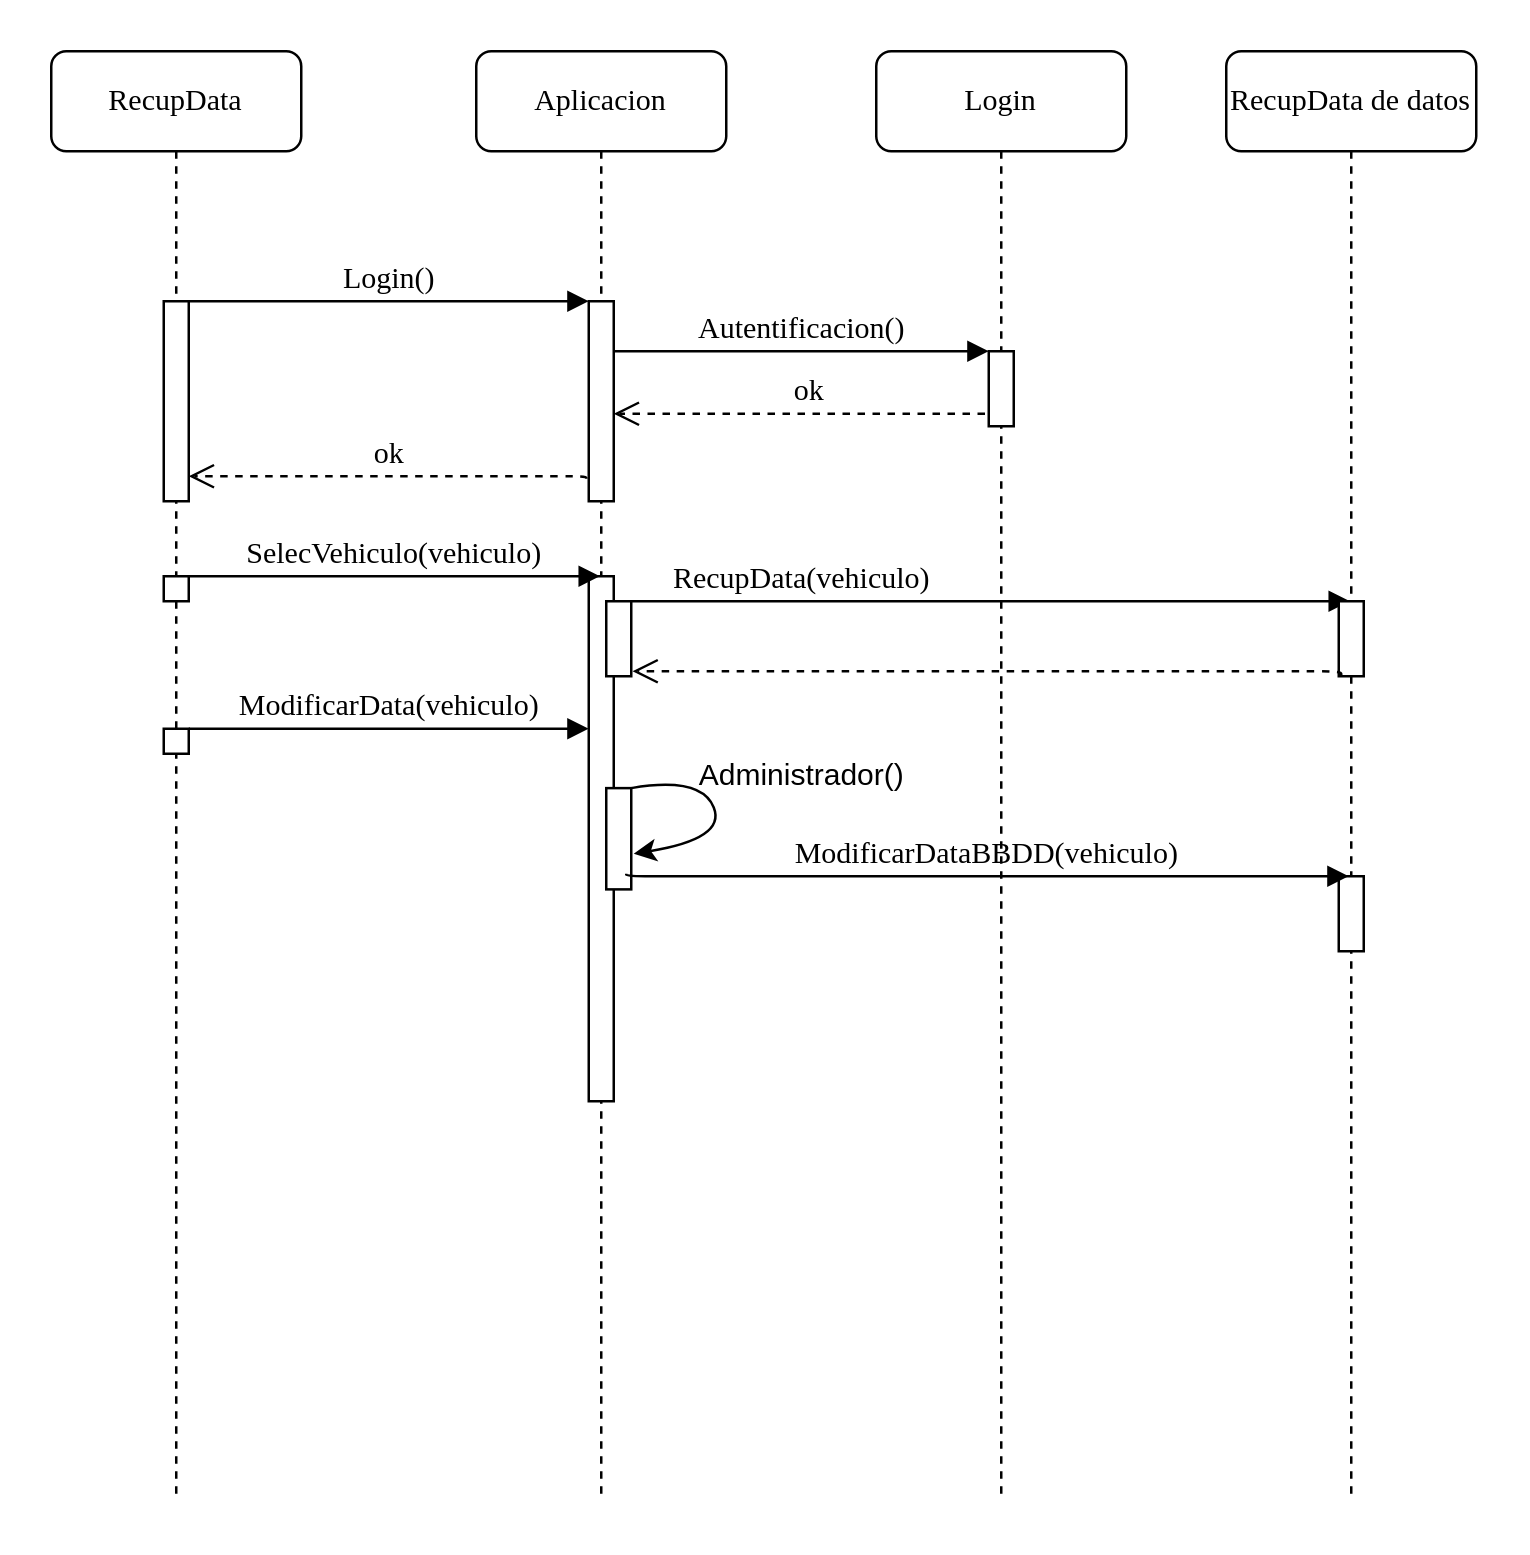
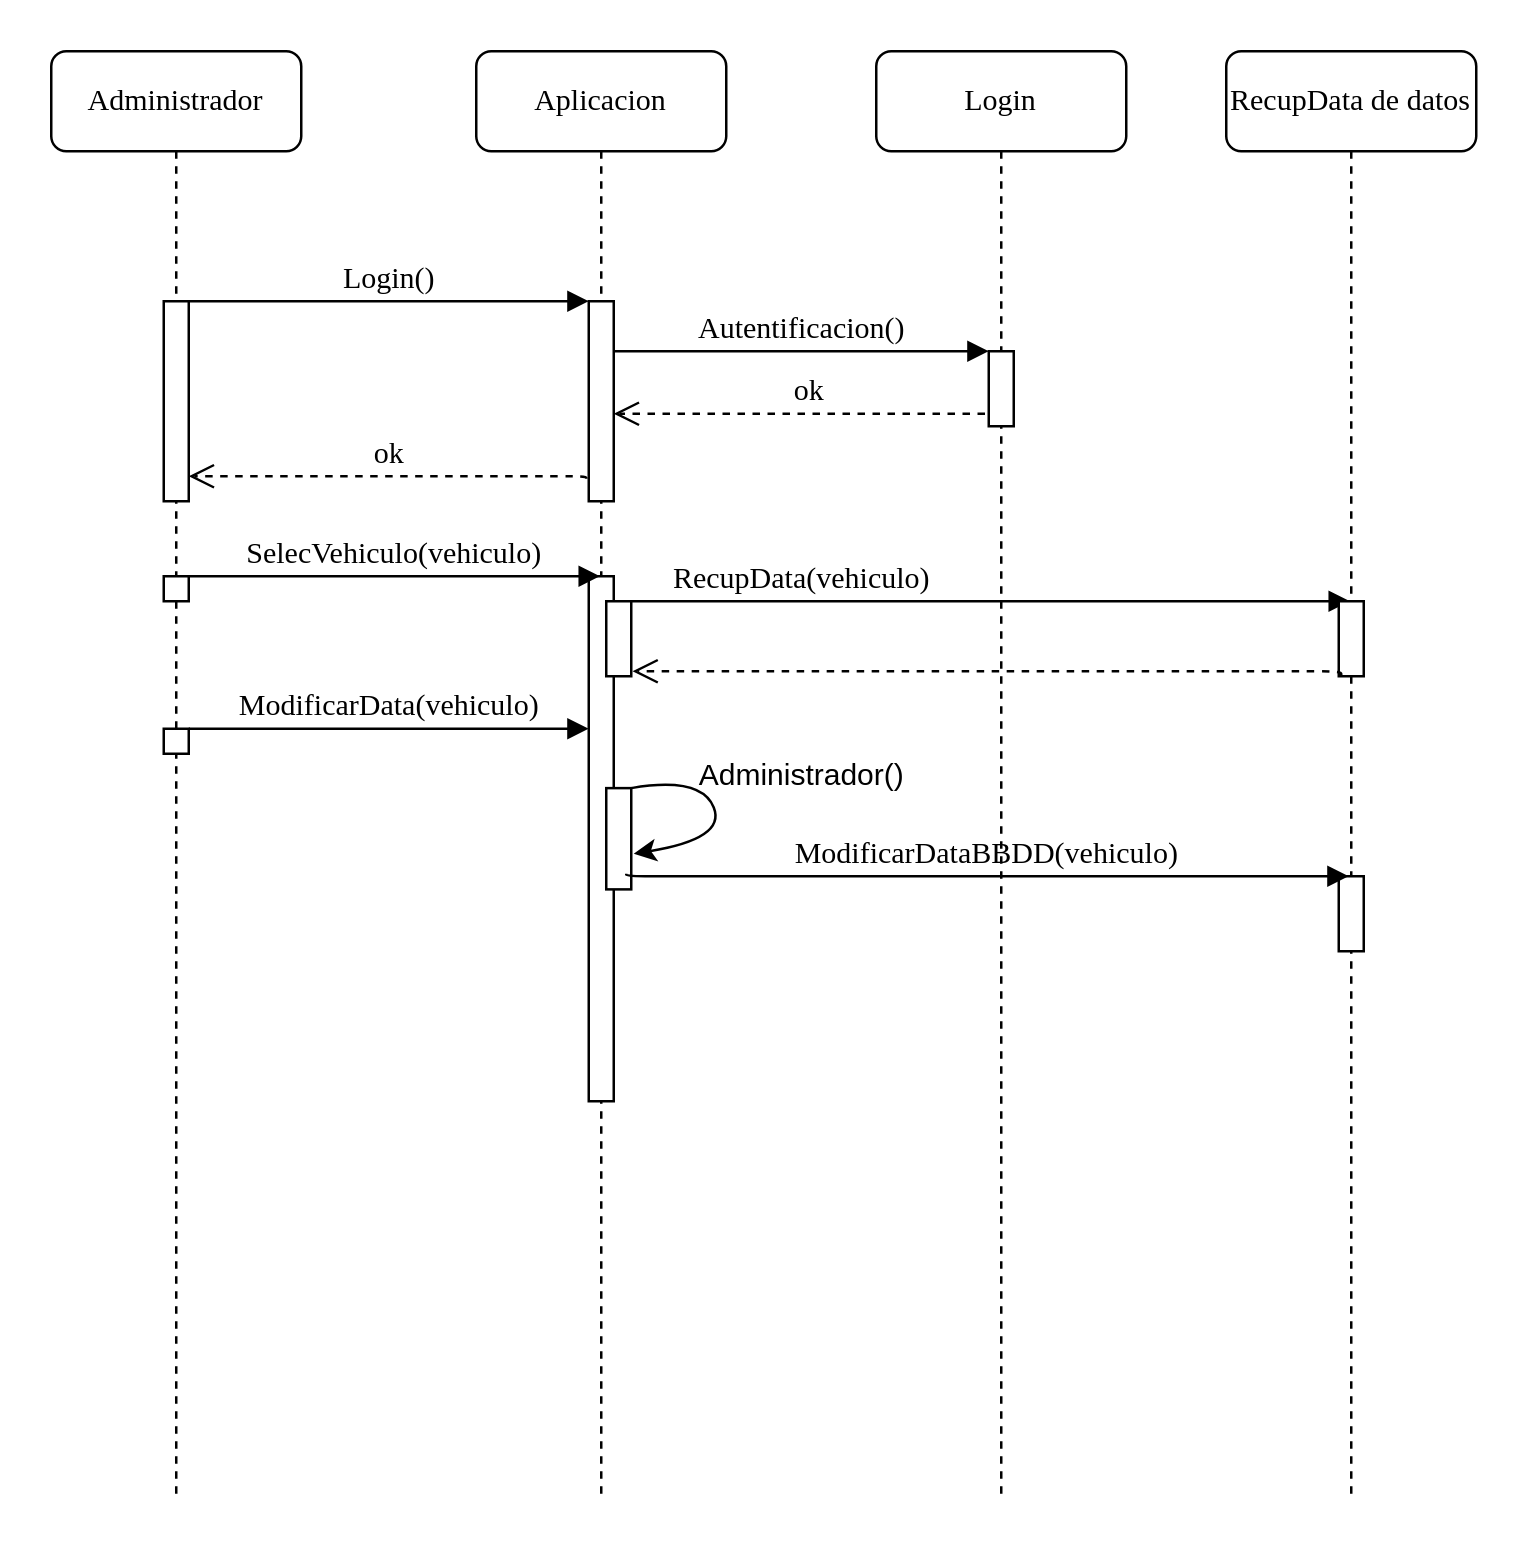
  <mxCell id="0" />
  <mxCell id="1" parent="0" />
  <mxCell id="2" value="Aplicacion" style="shape=umlLifeline;perimeter=lifelinePerimeter;whiteSpace=wrap;html=1;container=1;collapsible=0;recursiveResize=0;outlineConnect=0;rounded=1;shadow=0;comic=0;labelBackgroundColor=none;strokeWidth=1;fontFamily=Verdana;fontSize=12;align=center;" parent="1" vertex="1"><mxGeometry x="190" y="20" width="100" height="580" as="geometry" /></mxCell>
  <mxCell id="3" value="" style="html=1;points=[];perimeter=orthogonalPerimeter;rounded=0;shadow=0;comic=0;labelBackgroundColor=none;strokeWidth=1;fontFamily=Verdana;fontSize=12;align=center;" parent="2" vertex="1"><mxGeometry x="45" y="100" width="10" height="80" as="geometry" /></mxCell>
  <mxCell id="4" value="ok" style="html=1;verticalAlign=bottom;endArrow=open;dashed=1;endSize=8;labelBackgroundColor=none;fontFamily=Verdana;fontSize=12;edgeStyle=elbowEdgeStyle;elbow=vertical;" edge="1" parent="2"><mxGeometry relative="1" as="geometry"><mxPoint x="55" y="145" as="targetPoint" /><Array as="points"><mxPoint x="130" y="145" /><mxPoint x="160" y="145" /></Array><mxPoint x="209.5" y="145" as="sourcePoint" /></mxGeometry></mxCell>
  <mxCell id="5" value="" style="html=1;points=[];perimeter=orthogonalPerimeter;rounded=0;shadow=0;comic=0;labelBackgroundColor=none;strokeWidth=1;fontFamily=Verdana;fontSize=12;align=center;" vertex="1" parent="2"><mxGeometry x="45" y="210" width="10" height="210" as="geometry" /></mxCell>
  <mxCell id="6" value="RecupData(vehiculo)" style="html=1;verticalAlign=bottom;endArrow=block;labelBackgroundColor=none;fontFamily=Verdana;fontSize=12;edgeStyle=elbowEdgeStyle;elbow=vertical;" edge="1" parent="2" target="20"><mxGeometry x="-0.491" relative="1" as="geometry"><mxPoint x="55" y="220" as="sourcePoint" /><mxPoint x="185" y="220.0" as="targetPoint" /><mxPoint as="offset" /></mxGeometry></mxCell>
  <mxCell id="7" value="" style="html=1;points=[];perimeter=orthogonalPerimeter;rounded=0;shadow=0;comic=0;labelBackgroundColor=none;strokeWidth=1;fontFamily=Verdana;fontSize=12;align=center;" vertex="1" parent="2"><mxGeometry x="52" y="220" width="10" height="30" as="geometry" /></mxCell>
  <mxCell id="8" value="" style="html=1;points=[];perimeter=orthogonalPerimeter;rounded=0;shadow=0;comic=0;labelBackgroundColor=none;strokeWidth=1;fontFamily=Verdana;fontSize=12;align=center;" vertex="1" parent="2"><mxGeometry x="52" y="294.75" width="10" height="40.5" as="geometry" /></mxCell>
  <mxCell id="9" value="" style="curved=1;endArrow=classic;html=1;rounded=0;entryX=1.1;entryY=0.648;entryDx=0;entryDy=0;entryPerimeter=0;" edge="1" parent="2" source="8" target="8"><mxGeometry width="50" height="50" relative="1" as="geometry"><mxPoint x="150" y="280" as="sourcePoint" /><mxPoint x="300" y="190" as="targetPoint" /><Array as="points"><mxPoint x="90" y="290" /><mxPoint x="100" y="315" /></Array></mxGeometry></mxCell>
  <mxCell id="10" value="Login" style="shape=umlLifeline;perimeter=lifelinePerimeter;whiteSpace=wrap;html=1;container=1;collapsible=0;recursiveResize=0;outlineConnect=0;rounded=1;shadow=0;comic=0;labelBackgroundColor=none;strokeWidth=1;fontFamily=Verdana;fontSize=12;align=center;" parent="1" vertex="1"><mxGeometry x="350" y="20" width="100" height="580" as="geometry" /></mxCell>
  <mxCell id="11" value="" style="html=1;points=[];perimeter=orthogonalPerimeter;rounded=0;shadow=0;comic=0;labelBackgroundColor=none;strokeWidth=1;fontFamily=Verdana;fontSize=12;align=center;" parent="10" vertex="1"><mxGeometry x="45" y="120" width="10" height="30" as="geometry" /></mxCell>
- <mxCell id="12" value="RecupData" style="shape=umlLifeline;perimeter=lifelinePerimeter;whiteSpace=wrap;html=1;container=1;collapsible=0;recursiveResize=0;outlineConnect=0;rounded=1;shadow=0;comic=0;labelBackgroundColor=none;strokeWidth=1;fontFamily=Verdana;fontSize=12;align=center;" parent="1" vertex="1"><mxGeometry x="20" y="20" width="100" height="580" as="geometry" /></mxCell>
+ <mxCell id="12" value="Administrador" style="shape=umlLifeline;perimeter=lifelinePerimeter;whiteSpace=wrap;html=1;container=1;collapsible=0;recursiveResize=0;outlineConnect=0;rounded=1;shadow=0;comic=0;labelBackgroundColor=none;strokeWidth=1;fontFamily=Verdana;fontSize=12;align=center;" parent="1" vertex="1"><mxGeometry x="20" y="20" width="100" height="580" as="geometry" /></mxCell>
  <mxCell id="13" value="" style="html=1;points=[];perimeter=orthogonalPerimeter;rounded=0;shadow=0;comic=0;labelBackgroundColor=none;strokeWidth=1;fontFamily=Verdana;fontSize=12;align=center;" parent="12" vertex="1"><mxGeometry x="45" y="100" width="10" height="80" as="geometry" /></mxCell>
  <mxCell id="14" value="ok" style="html=1;verticalAlign=bottom;endArrow=open;dashed=1;endSize=8;labelBackgroundColor=none;fontFamily=Verdana;fontSize=12;edgeStyle=elbowEdgeStyle;elbow=vertical;exitX=-0.1;exitY=0.888;exitDx=0;exitDy=0;exitPerimeter=0;" edge="1" parent="12" source="3"><mxGeometry relative="1" as="geometry"><mxPoint x="55" y="170" as="targetPoint" /><Array as="points"><mxPoint x="130" y="170" /><mxPoint x="160" y="170" /></Array><mxPoint x="210" y="170" as="sourcePoint" /></mxGeometry></mxCell>
  <mxCell id="15" value="" style="html=1;points=[];perimeter=orthogonalPerimeter;rounded=0;shadow=0;comic=0;labelBackgroundColor=none;strokeWidth=1;fontFamily=Verdana;fontSize=12;align=center;" vertex="1" parent="12"><mxGeometry x="45" y="210" width="10" height="10" as="geometry" /></mxCell>
  <mxCell id="16" value="SelecVehiculo(vehiculo)" style="html=1;verticalAlign=bottom;endArrow=block;labelBackgroundColor=none;fontFamily=Verdana;fontSize=12;edgeStyle=elbowEdgeStyle;elbow=vertical;" edge="1" parent="12" target="2"><mxGeometry relative="1" as="geometry"><mxPoint x="55" y="210" as="sourcePoint" /><mxPoint x="185" y="210.0" as="targetPoint" /></mxGeometry></mxCell>
  <mxCell id="17" value="" style="html=1;points=[];perimeter=orthogonalPerimeter;rounded=0;shadow=0;comic=0;labelBackgroundColor=none;strokeWidth=1;fontFamily=Verdana;fontSize=12;align=center;" vertex="1" parent="12"><mxGeometry x="45" y="271" width="10" height="10" as="geometry" /></mxCell>
  <mxCell id="18" value="Login()" style="html=1;verticalAlign=bottom;endArrow=block;entryX=0;entryY=0;labelBackgroundColor=none;fontFamily=Verdana;fontSize=12;edgeStyle=elbowEdgeStyle;elbow=vertical;" parent="1" source="13" target="3" edge="1"><mxGeometry relative="1" as="geometry"><mxPoint x="170" y="130" as="sourcePoint" /></mxGeometry></mxCell>
  <mxCell id="19" value="Autentificacion()" style="html=1;verticalAlign=bottom;endArrow=block;entryX=0;entryY=0;labelBackgroundColor=none;fontFamily=Verdana;fontSize=12;edgeStyle=elbowEdgeStyle;elbow=vertical;" parent="1" source="3" target="11" edge="1"><mxGeometry relative="1" as="geometry"><mxPoint x="320" y="140" as="sourcePoint" /></mxGeometry></mxCell>
  <mxCell id="20" value="RecupData de datos" style="shape=umlLifeline;perimeter=lifelinePerimeter;whiteSpace=wrap;html=1;container=1;collapsible=0;recursiveResize=0;outlineConnect=0;rounded=1;shadow=0;comic=0;labelBackgroundColor=none;strokeWidth=1;fontFamily=Verdana;fontSize=12;align=center;" vertex="1" parent="1"><mxGeometry x="490" y="20" width="100" height="580" as="geometry" /></mxCell>
  <mxCell id="21" value="" style="html=1;points=[];perimeter=orthogonalPerimeter;rounded=0;shadow=0;comic=0;labelBackgroundColor=none;strokeWidth=1;fontFamily=Verdana;fontSize=12;align=center;" vertex="1" parent="20"><mxGeometry x="45" y="220" width="10" height="30" as="geometry" /></mxCell>
  <mxCell id="22" value="" style="html=1;verticalAlign=bottom;endArrow=open;dashed=1;endSize=8;labelBackgroundColor=none;fontFamily=Verdana;fontSize=12;edgeStyle=elbowEdgeStyle;elbow=vertical;exitX=0.1;exitY=1;exitDx=0;exitDy=0;exitPerimeter=0;" edge="1" parent="20" source="21"><mxGeometry x="0.247" relative="1" as="geometry"><mxPoint x="-237.5" y="248" as="targetPoint" /><Array as="points"><mxPoint x="-21.5" y="248" /><mxPoint x="8.5" y="248" /></Array><mxPoint x="41" y="248" as="sourcePoint" /><mxPoint as="offset" /></mxGeometry></mxCell>
  <mxCell id="23" value="" style="html=1;points=[];perimeter=orthogonalPerimeter;rounded=0;shadow=0;comic=0;labelBackgroundColor=none;strokeWidth=1;fontFamily=Verdana;fontSize=12;align=center;" vertex="1" parent="20"><mxGeometry x="45" y="330" width="10" height="30" as="geometry" /></mxCell>
  <mxCell id="24" value="ModificarData(vehiculo)" style="html=1;verticalAlign=bottom;endArrow=block;entryX=0;entryY=0;labelBackgroundColor=none;fontFamily=Verdana;fontSize=12;edgeStyle=elbowEdgeStyle;elbow=vertical;" edge="1" parent="1" source="17"><mxGeometry relative="1" as="geometry"><mxPoint x="105" y="291" as="sourcePoint" /><mxPoint x="235" y="291" as="targetPoint" /></mxGeometry></mxCell>
  <mxCell id="25" value="ModificarDataBBDD(vehiculo)" style="html=1;verticalAlign=bottom;endArrow=block;labelBackgroundColor=none;fontFamily=Verdana;fontSize=12;edgeStyle=elbowEdgeStyle;elbow=vertical;entryX=0.6;entryY=-0.033;entryDx=0;entryDy=0;entryPerimeter=0;" edge="1" parent="1"><mxGeometry relative="1" as="geometry"><mxPoint x="250" y="349" as="sourcePoint" /><mxPoint x="539" y="349.01" as="targetPoint" /><Array as="points"><mxPoint x="234" y="350" /></Array></mxGeometry></mxCell>
  <mxCell id="26" value="Administrador()" style="text;html=1;align=center;verticalAlign=middle;resizable=0;points=[];autosize=1;strokeColor=none;fillColor=none;" vertex="1" parent="1"><mxGeometry x="260" y="300" width="120" height="20" as="geometry" /></mxCell>
